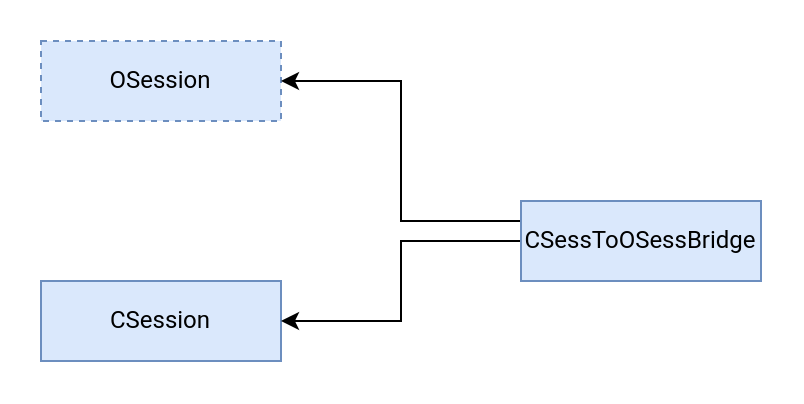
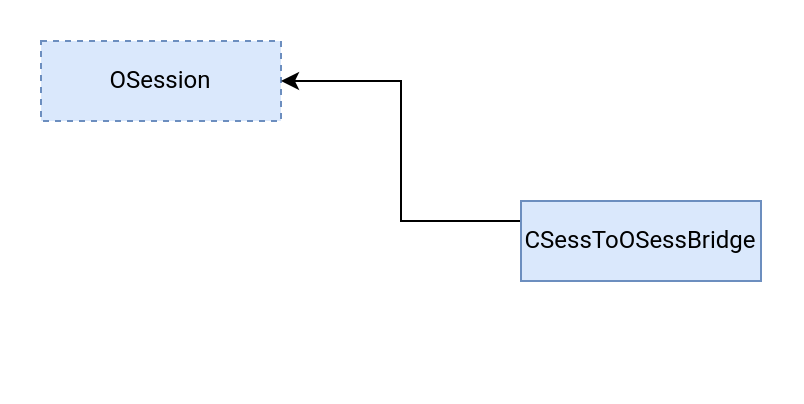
  <mxCell id="0" />
  <mxCell id="1" parent="0" />
  <mxCell id="2" value="OSession" style="rounded=0;whiteSpace=wrap;html=1;fillColor=#dae8fc;strokeColor=#6c8ebf;fontFamily=roboto;dashed=1;" vertex="1" parent="1"><mxGeometry x="20" y="20" width="120" height="40" as="geometry" /></mxCell>
- <mxCell id="3" value="CSession" style="rounded=0;whiteSpace=wrap;html=1;fillColor=#dae8fc;strokeColor=#6c8ebf;fontFamily=roboto;" vertex="1" parent="1"><mxGeometry x="20" y="140" width="120" height="40" as="geometry" /></mxCell>
  <mxCell id="4" style="edgeStyle=orthogonalEdgeStyle;rounded=0;orthogonalLoop=1;jettySize=auto;html=1;exitX=0;exitY=0.25;exitDx=0;exitDy=0;entryX=1;entryY=0.5;entryDx=0;entryDy=0;fontFamily=roboto;fontColor=default;" edge="1" parent="1" source="6" target="2"><mxGeometry relative="1" as="geometry" /></mxCell>
- <mxCell id="5" style="edgeStyle=orthogonalEdgeStyle;rounded=0;orthogonalLoop=1;jettySize=auto;html=1;exitX=0;exitY=0.5;exitDx=0;exitDy=0;entryX=1;entryY=0.5;entryDx=0;entryDy=0;fontFamily=roboto;fontColor=default;" edge="1" parent="1" source="6" target="3"><mxGeometry relative="1" as="geometry" /></mxCell>
  <mxCell id="6" value="CSessToOSessBridge" style="rounded=0;whiteSpace=wrap;html=1;fillColor=#dae8fc;strokeColor=#6c8ebf;fontFamily=roboto;" vertex="1" parent="1"><mxGeometry x="260" y="100" width="120" height="40" as="geometry" /></mxCell>
